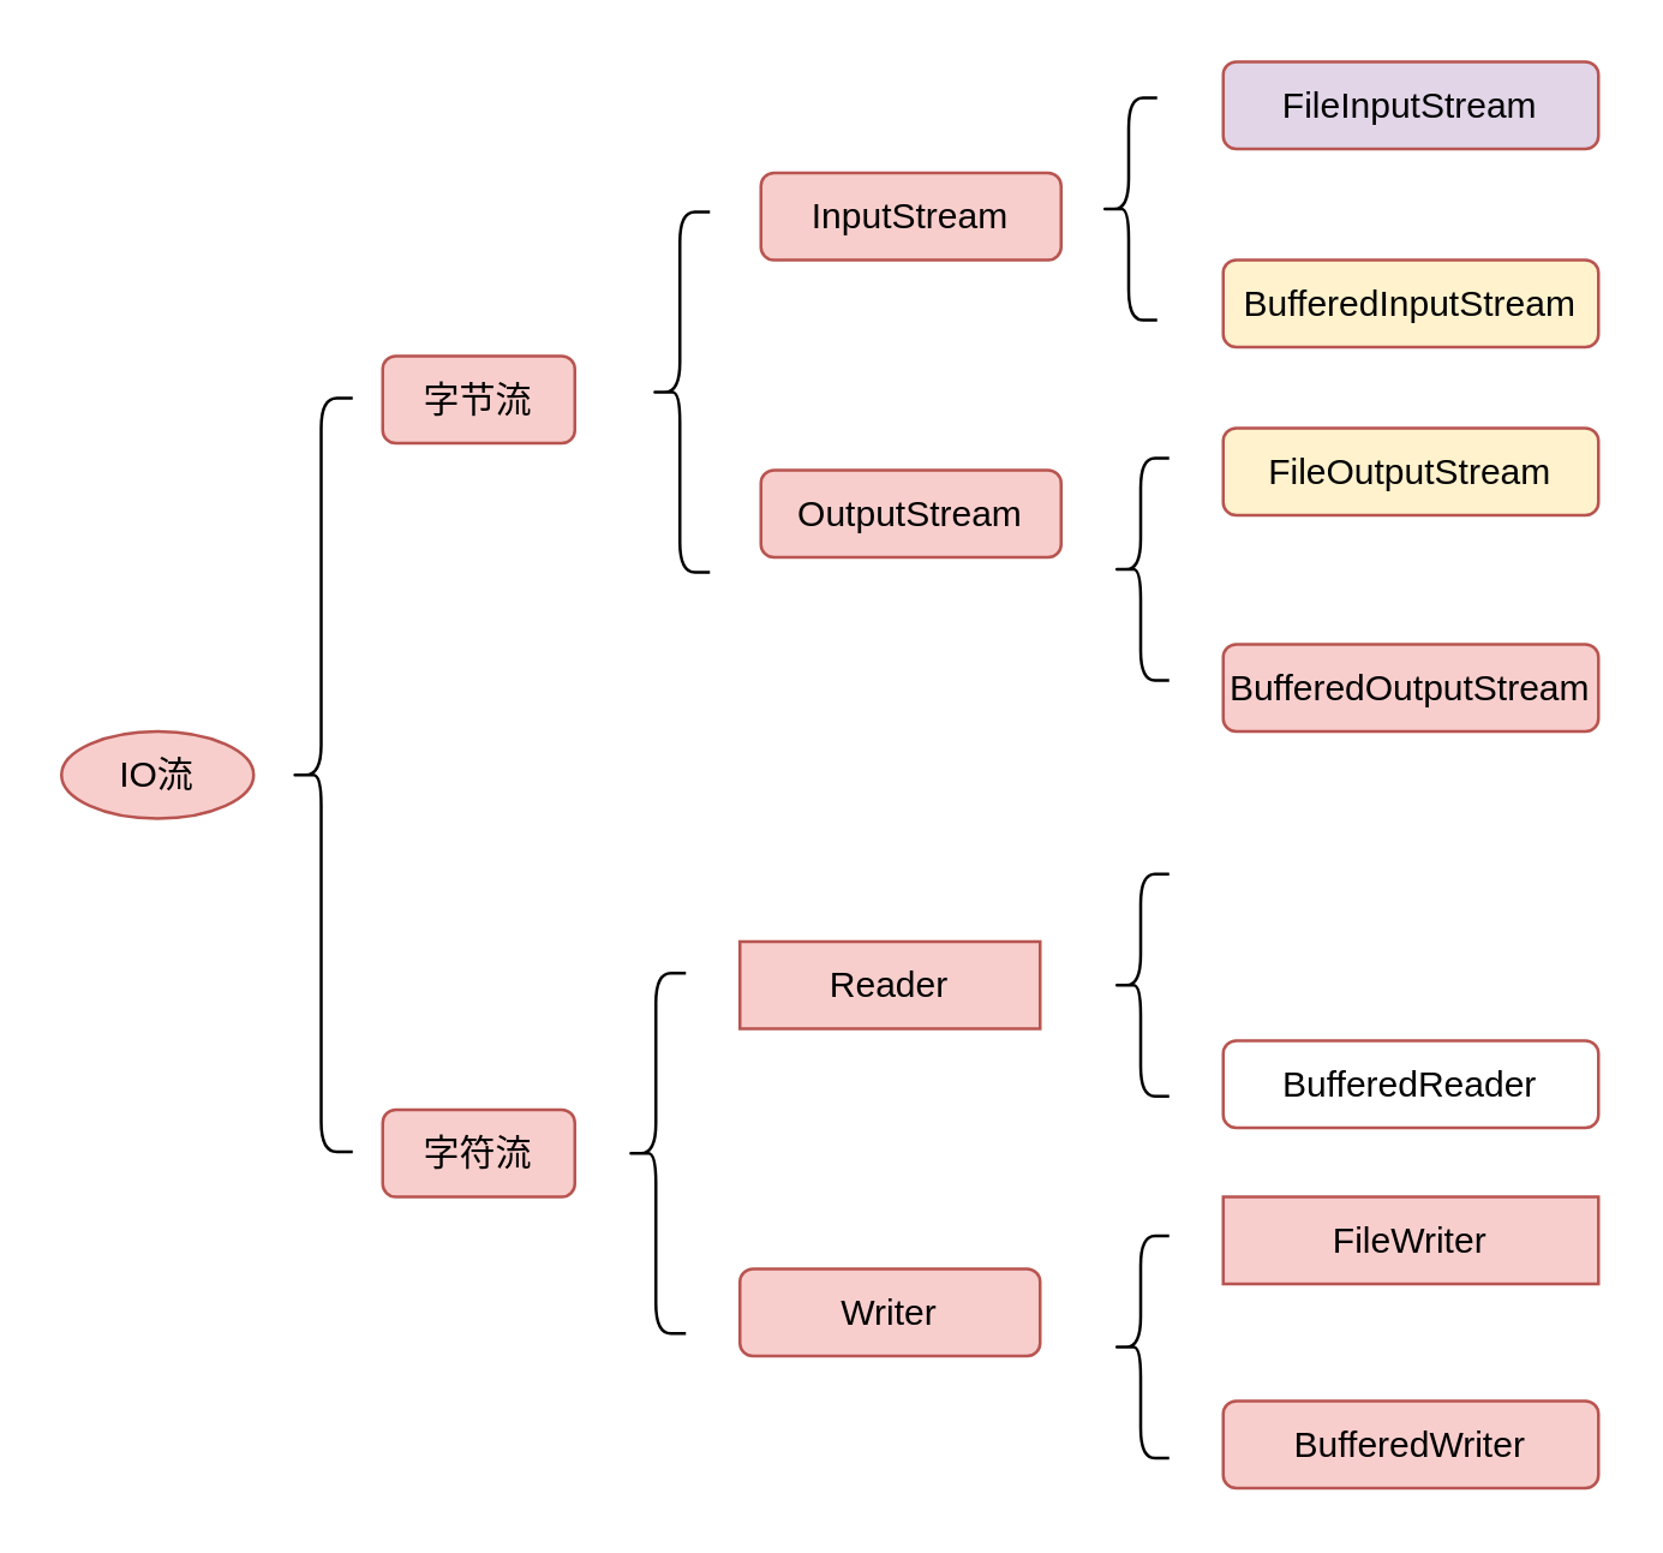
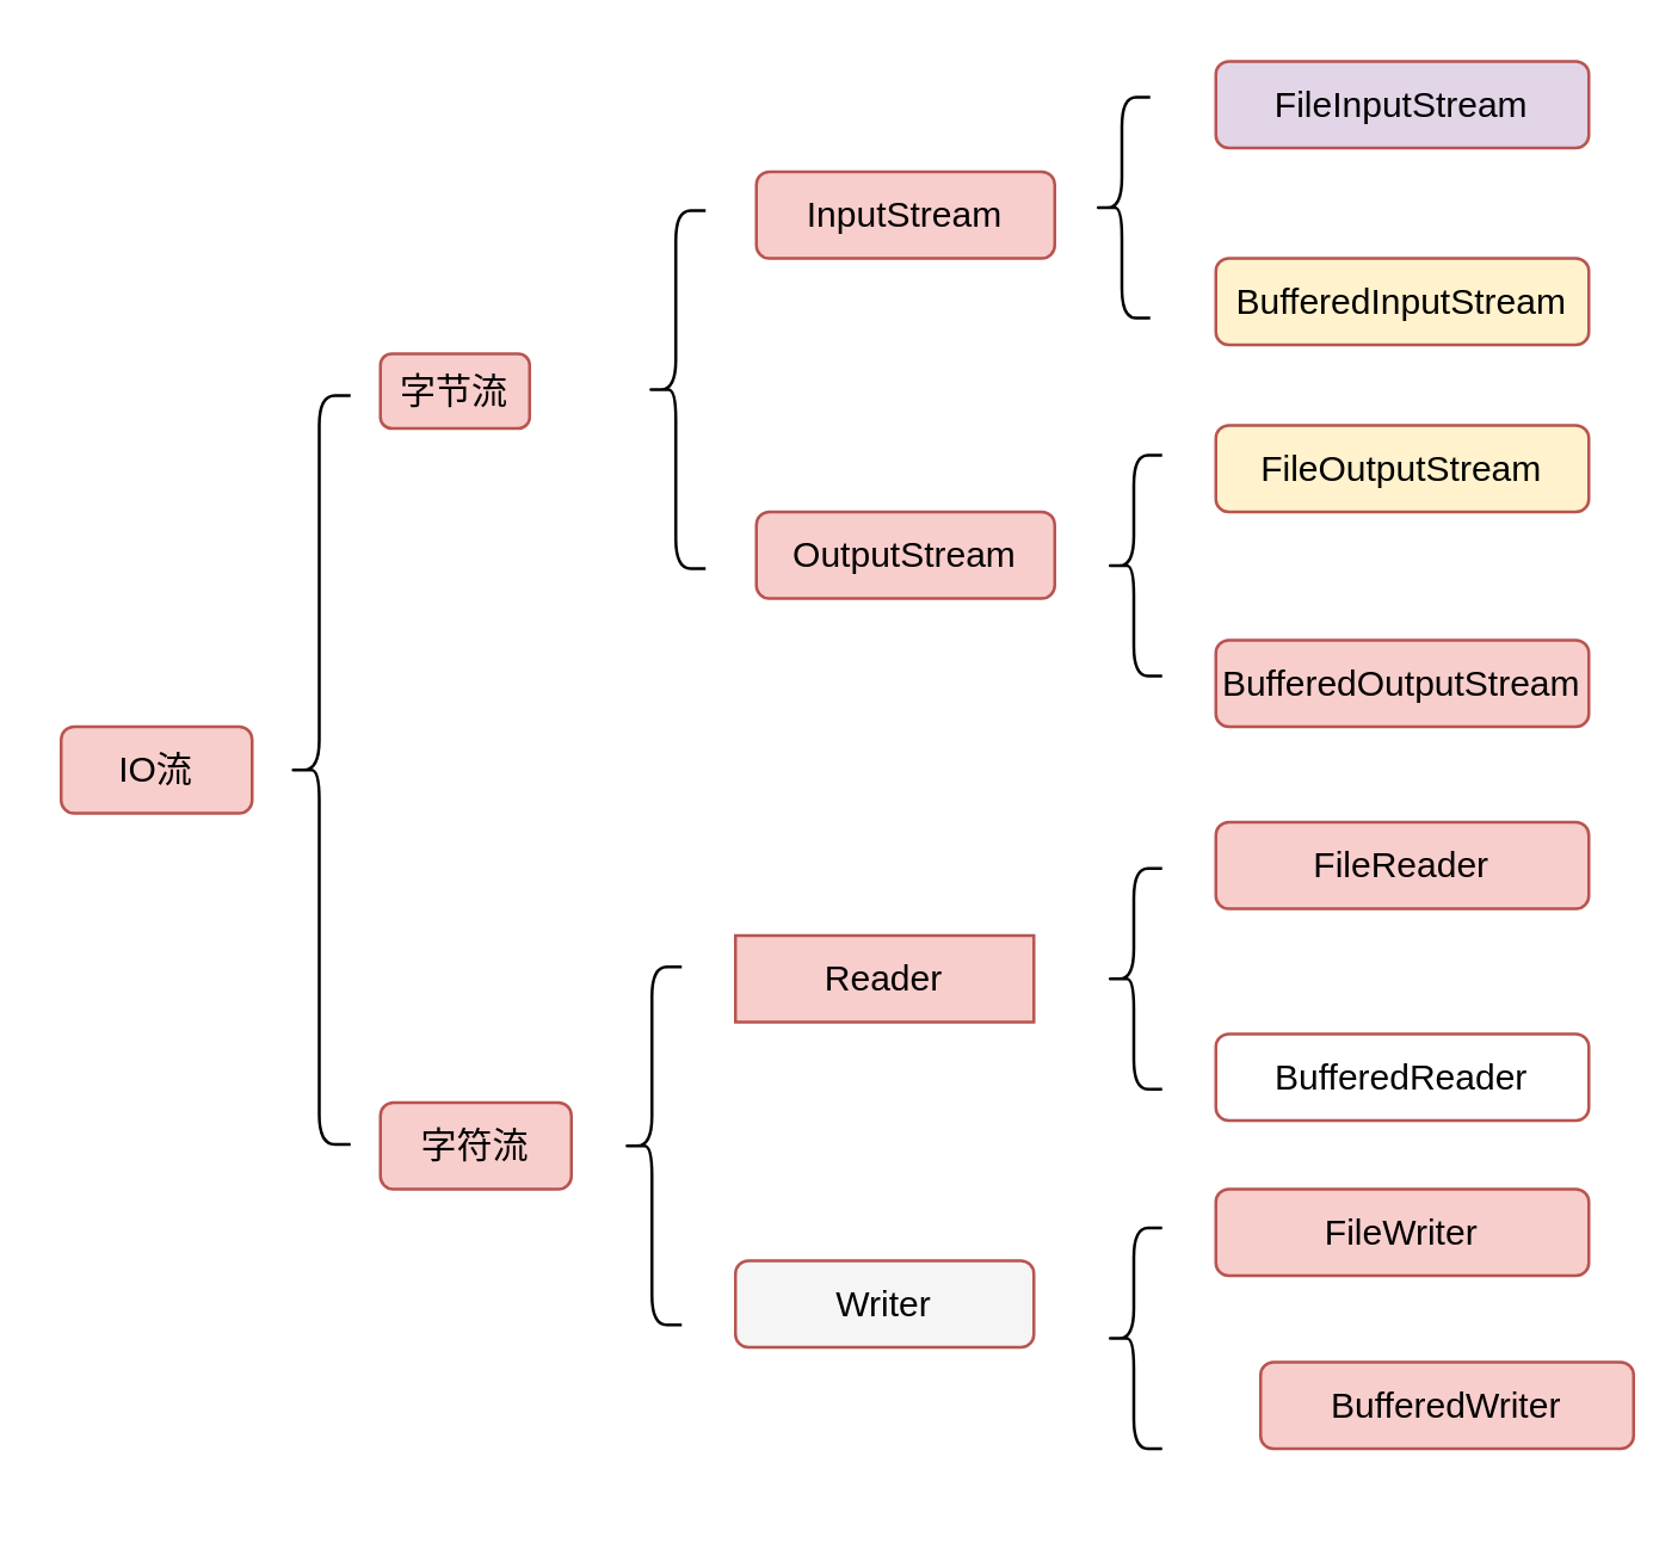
  <mxCell id="0" />
  <mxCell id="1" parent="0" />
  <mxCell id="2" value="" style="shape=curlyBracket;whiteSpace=wrap;html=1;rounded=1;labelPosition=left;verticalLabelPosition=middle;align=right;verticalAlign=middle;" vertex="1" parent="1"><mxGeometry x="96" y="132" width="21" height="251" as="geometry" /></mxCell>
- <mxCell id="3" value="IO流" style="ellipse;whiteSpace=wrap;html=1;fillColor=#f8cecc;strokeColor=#b85450;" vertex="1" parent="1"><mxGeometry x="20" y="243" width="64" height="29" as="geometry" /></mxCell>
- <mxCell id="4" value="字节流" style="rounded=1;whiteSpace=wrap;html=1;fillColor=#f8cecc;strokeColor=#b85450;" vertex="1" parent="1"><mxGeometry x="127" y="118" width="64" height="29" as="geometry" /></mxCell>
+ <mxCell id="3" value="IO流" style="rounded=1;whiteSpace=wrap;html=1;fillColor=#f8cecc;strokeColor=#b85450;" vertex="1" parent="1"><mxGeometry x="20" y="243" width="64" height="29" as="geometry" /></mxCell>
+ <mxCell id="4" value="字节流" style="rounded=1;whiteSpace=wrap;html=1;fillColor=#f8cecc;strokeColor=#b85450;" vertex="1" parent="1"><mxGeometry x="127" y="118" width="50" height="25" as="geometry" /></mxCell>
  <mxCell id="5" value="字符流" style="rounded=1;whiteSpace=wrap;html=1;fillColor=#f8cecc;strokeColor=#b85450;" vertex="1" parent="1"><mxGeometry x="127" y="369" width="64" height="29" as="geometry" /></mxCell>
  <mxCell id="6" value="" style="shape=curlyBracket;whiteSpace=wrap;html=1;rounded=1;labelPosition=left;verticalLabelPosition=middle;align=right;verticalAlign=middle;" vertex="1" parent="1"><mxGeometry x="216" y="70" width="20" height="120" as="geometry" /></mxCell>
  <mxCell id="7" value="" style="shape=curlyBracket;whiteSpace=wrap;html=1;rounded=1;labelPosition=left;verticalLabelPosition=middle;align=right;verticalAlign=middle;" vertex="1" parent="1"><mxGeometry x="208" y="323.5" width="20" height="120" as="geometry" /></mxCell>
  <mxCell id="8" value="InputStream" style="rounded=1;whiteSpace=wrap;html=1;fillColor=#f8cecc;strokeColor=#b85450;" vertex="1" parent="1"><mxGeometry x="253" y="57" width="100" height="29" as="geometry" /></mxCell>
- <mxCell id="9" value="OutputStream" style="rounded=1;whiteSpace=wrap;html=1;fillColor=#f8cecc;strokeColor=#b85450;" vertex="1" parent="1"><mxGeometry x="253" y="156" width="100" height="29" as="geometry" /></mxCell>
+ <mxCell id="9" value="OutputStream" style="rounded=1;whiteSpace=wrap;html=1;fillColor=#f8cecc;strokeColor=#b85450;" vertex="1" parent="1"><mxGeometry x="253" y="171" width="100" height="29" as="geometry" /></mxCell>
  <mxCell id="10" value="Reader" style="whiteSpace=wrap;html=1;fillColor=#f8cecc;strokeColor=#b85450;rounded=0;" vertex="1" parent="1"><mxGeometry x="246" y="313" width="100" height="29" as="geometry" /></mxCell>
- <mxCell id="11" value="Writer" style="rounded=1;whiteSpace=wrap;html=1;fillColor=#f8cecc;strokeColor=#b85450;" vertex="1" parent="1"><mxGeometry x="246" y="422" width="100" height="29" as="geometry" /></mxCell>
+ <mxCell id="11" value="Writer" style="rounded=1;whiteSpace=wrap;html=1;fillColor=#f5f5f5;strokeColor=#b85450;" vertex="1" parent="1"><mxGeometry x="246" y="422" width="100" height="29" as="geometry" /></mxCell>
  <mxCell id="12" value="" style="shape=curlyBracket;whiteSpace=wrap;html=1;rounded=1;labelPosition=left;verticalLabelPosition=middle;align=right;verticalAlign=middle;" vertex="1" parent="1"><mxGeometry x="366" y="32" width="19" height="74" as="geometry" /></mxCell>
  <mxCell id="13" value="FileInputStream" style="rounded=1;whiteSpace=wrap;html=1;fillColor=#e1d5e7;strokeColor=#b85450;" vertex="1" parent="1"><mxGeometry x="407" y="20" width="125" height="29" as="geometry" /></mxCell>
  <mxCell id="14" value="BufferedInputStream" style="rounded=1;whiteSpace=wrap;html=1;fillColor=#fff2cc;strokeColor=#b85450;" vertex="1" parent="1"><mxGeometry x="407" y="86" width="125" height="29" as="geometry" /></mxCell>
  <mxCell id="15" value="" style="shape=curlyBracket;whiteSpace=wrap;html=1;rounded=1;labelPosition=left;verticalLabelPosition=middle;align=right;verticalAlign=middle;" vertex="1" parent="1"><mxGeometry x="370" y="152" width="19" height="74" as="geometry" /></mxCell>
  <mxCell id="16" value="" style="shape=curlyBracket;whiteSpace=wrap;html=1;rounded=1;labelPosition=left;verticalLabelPosition=middle;align=right;verticalAlign=middle;" vertex="1" parent="1"><mxGeometry x="370" y="290.5" width="19" height="74" as="geometry" /></mxCell>
  <mxCell id="17" value="" style="shape=curlyBracket;whiteSpace=wrap;html=1;rounded=1;labelPosition=left;verticalLabelPosition=middle;align=right;verticalAlign=middle;" vertex="1" parent="1"><mxGeometry x="370" y="411" width="19" height="74" as="geometry" /></mxCell>
  <mxCell id="18" value="FileOutputStream" style="rounded=1;whiteSpace=wrap;html=1;fillColor=#fff2cc;strokeColor=#b85450;" vertex="1" parent="1"><mxGeometry x="407" y="142" width="125" height="29" as="geometry" /></mxCell>
  <mxCell id="19" value="BufferedOutputStream" style="rounded=1;whiteSpace=wrap;html=1;fillColor=#f8cecc;strokeColor=#b85450;" vertex="1" parent="1"><mxGeometry x="407" y="214" width="125" height="29" as="geometry" /></mxCell>
- <mxCell id="21" value="FileWriter" style="whiteSpace=wrap;html=1;fillColor=#f8cecc;strokeColor=#b85450;rounded=0;" vertex="1" parent="1"><mxGeometry x="407" y="398" width="125" height="29" as="geometry" /></mxCell>
+ <mxCell id="20" value="FileReader" style="rounded=1;whiteSpace=wrap;html=1;fillColor=#f8cecc;strokeColor=#b85450;" vertex="1" parent="1"><mxGeometry x="407" y="275" width="125" height="29" as="geometry" /></mxCell>
+ <mxCell id="21" value="FileWriter" style="rounded=1;whiteSpace=wrap;html=1;fillColor=#f8cecc;strokeColor=#b85450;" vertex="1" parent="1"><mxGeometry x="407" y="398" width="125" height="29" as="geometry" /></mxCell>
  <mxCell id="22" value="BufferedReader" style="rounded=1;whiteSpace=wrap;html=1;fillColor=#ffffff;strokeColor=#b85450;" vertex="1" parent="1"><mxGeometry x="407" y="346" width="125" height="29" as="geometry" /></mxCell>
- <mxCell id="23" value="BufferedWriter" style="rounded=1;whiteSpace=wrap;html=1;fillColor=#f8cecc;strokeColor=#b85450;" vertex="1" parent="1"><mxGeometry x="407" y="466" width="125" height="29" as="geometry" /></mxCell>
+ <mxCell id="23" value="BufferedWriter" style="rounded=1;whiteSpace=wrap;html=1;fillColor=#f8cecc;strokeColor=#b85450;" vertex="1" parent="1"><mxGeometry x="422" y="456" width="125" height="29" as="geometry" /></mxCell>
